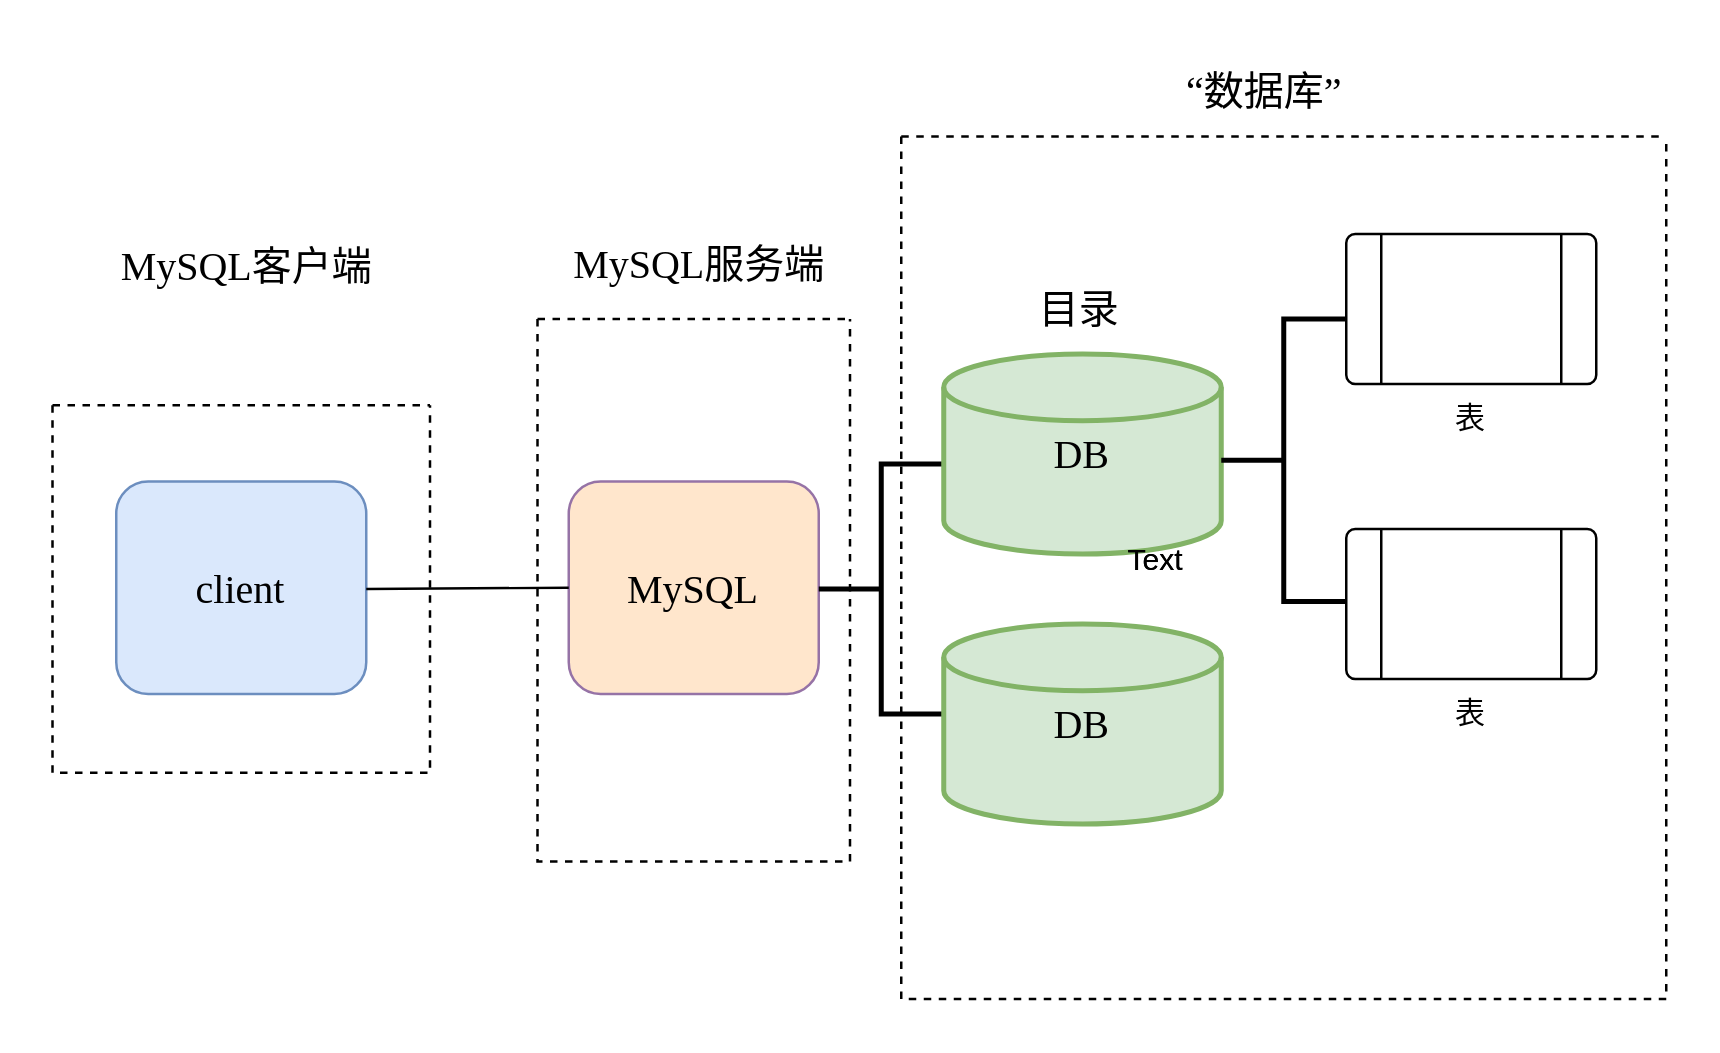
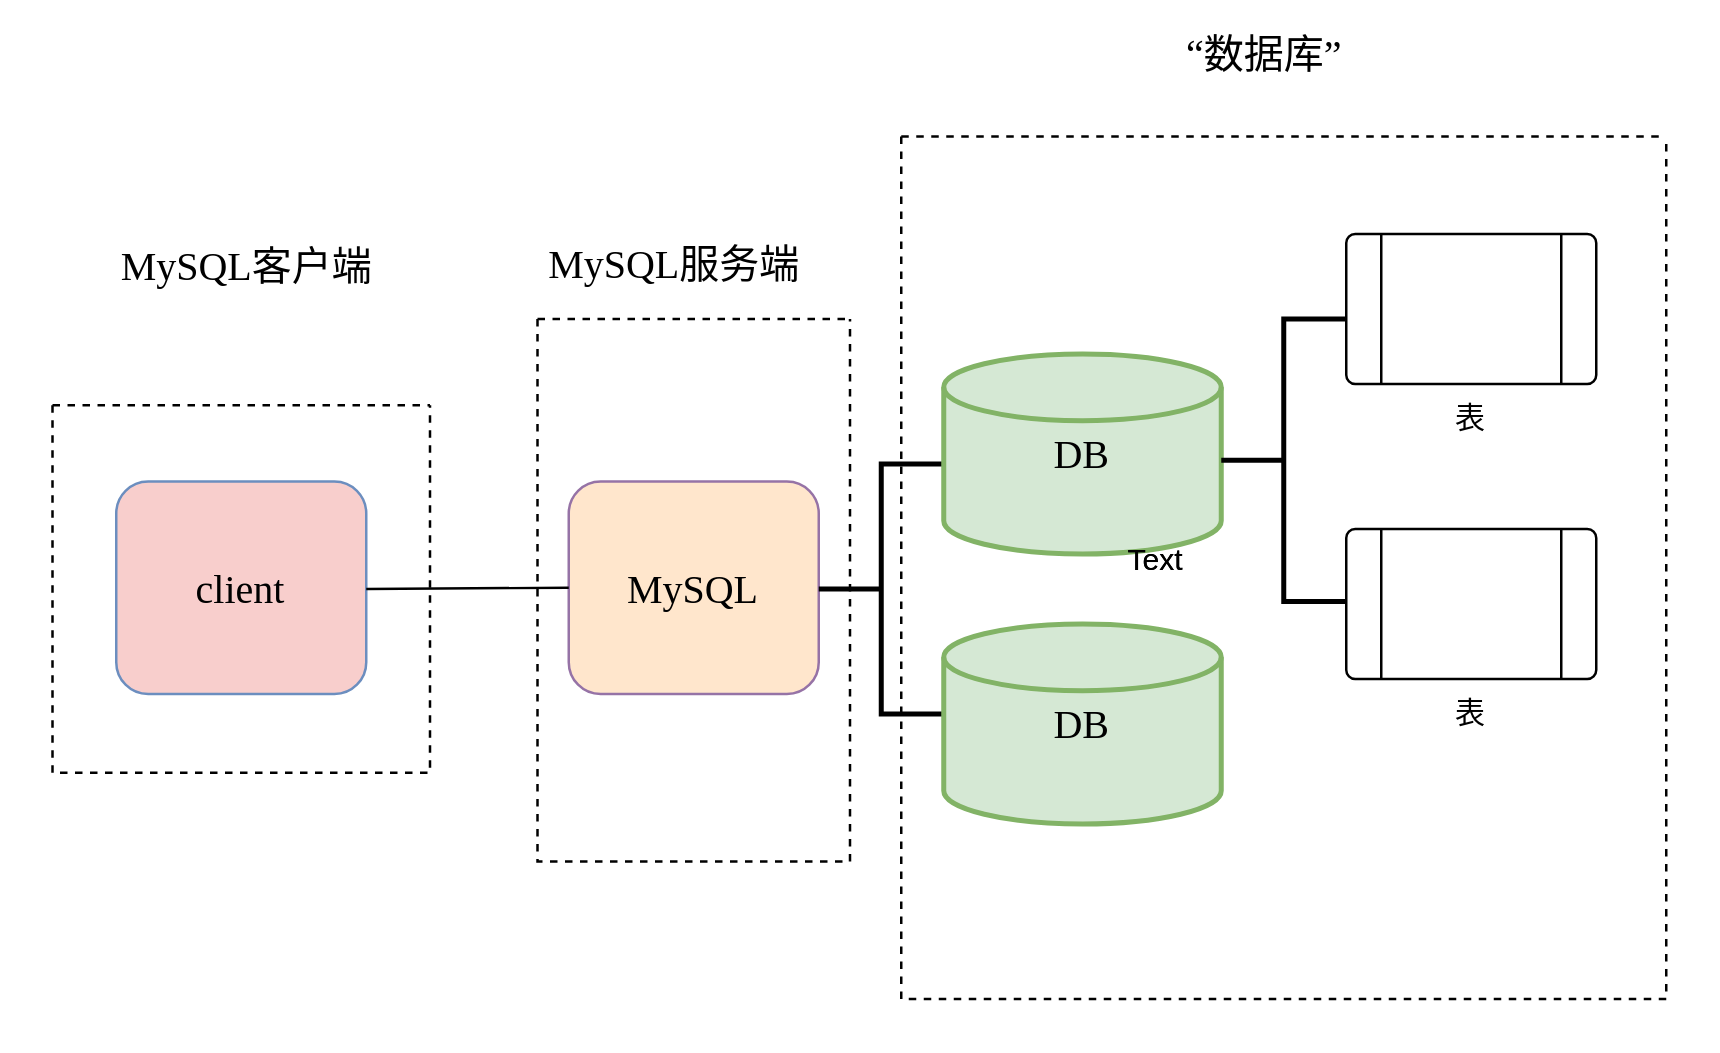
  <mxCell id="0" />
  <mxCell id="1" parent="0" />
- <mxCell id="2" value="&lt;font style=&quot;font-size: 16px;&quot; face=&quot;Comic Sans MS&quot;&gt;client&lt;/font&gt;" style="rounded=1;whiteSpace=wrap;html=1;fillColor=#dae8fc;strokeColor=#6c8ebf;" vertex="1" parent="1"><mxGeometry x="46" y="192" width="100" height="85" as="geometry" /></mxCell>
+ <mxCell id="2" value="&lt;font style=&quot;font-size: 16px;&quot; face=&quot;Comic Sans MS&quot;&gt;client&lt;/font&gt;" style="rounded=1;whiteSpace=wrap;html=1;fillColor=#f8cecc;strokeColor=#6c8ebf;" vertex="1" parent="1"><mxGeometry x="46" y="192" width="100" height="85" as="geometry" /></mxCell>
  <mxCell id="3" value="&lt;font style=&quot;font-size: 16px;&quot; face=&quot;Comic Sans MS&quot;&gt;MySQL&lt;/font&gt;" style="rounded=1;whiteSpace=wrap;html=1;fillColor=#ffe6cc;strokeColor=#9673a6;" vertex="1" parent="1"><mxGeometry x="227" y="192" width="100" height="85" as="geometry" /></mxCell>
  <mxCell id="4" value="" style="strokeWidth=2;html=1;shape=mxgraph.flowchart.annotation_2;align=left;labelPosition=right;pointerEvents=1;" vertex="1" parent="1"><mxGeometry x="327" y="185" width="50" height="100" as="geometry" /></mxCell>
  <mxCell id="5" value="&lt;font style=&quot;font-size: 16px;&quot; face=&quot;Comic Sans MS&quot;&gt;DB&lt;/font&gt;" style="strokeWidth=2;html=1;shape=mxgraph.flowchart.database;whiteSpace=wrap;fillColor=#d5e8d4;strokeColor=#82b366;" vertex="1" parent="1"><mxGeometry x="377" y="141" width="111" height="80" as="geometry" /></mxCell>
  <mxCell id="6" value="&lt;font face=&quot;Comic Sans MS&quot; style=&quot;font-size: 16px;&quot;&gt;DB&lt;/font&gt;" style="strokeWidth=2;html=1;shape=mxgraph.flowchart.database;whiteSpace=wrap;fillColor=#d5e8d4;strokeColor=#82b366;" vertex="1" parent="1"><mxGeometry x="377" y="249" width="111" height="80" as="geometry" /></mxCell>
  <mxCell id="7" value="表" style="verticalLabelPosition=bottom;verticalAlign=top;html=1;shape=process;whiteSpace=wrap;rounded=1;size=0.14;arcSize=6;" vertex="1" parent="1"><mxGeometry x="538" y="93" width="100" height="60" as="geometry" /></mxCell>
  <mxCell id="8" value="" style="strokeWidth=2;html=1;shape=mxgraph.flowchart.annotation_2;align=left;labelPosition=right;pointerEvents=1;" vertex="1" parent="1"><mxGeometry x="488" y="127" width="50" height="113" as="geometry" /></mxCell>
  <mxCell id="9" value="表" style="verticalLabelPosition=bottom;verticalAlign=top;html=1;shape=process;whiteSpace=wrap;rounded=1;size=0.14;arcSize=6;" vertex="1" parent="1"><mxGeometry x="538" y="211" width="100" height="60" as="geometry" /></mxCell>
  <mxCell id="10" value="" style="endArrow=none;html=1;rounded=0;entryX=0;entryY=0.5;entryDx=0;entryDy=0;" edge="1" parent="1" target="3"><mxGeometry width="50" height="50" relative="1" as="geometry"><mxPoint x="146" y="235" as="sourcePoint" /><mxPoint x="196" y="185" as="targetPoint" /></mxGeometry></mxCell>
  <mxCell id="11" value="" style="swimlane;startSize=0;dashed=1;movable=0;resizable=0;rotatable=0;deletable=0;editable=0;locked=1;connectable=0;" vertex="1" parent="1"><mxGeometry x="360" y="54" width="306" height="345" as="geometry"><mxRectangle x="406" y="107" width="50" height="44" as="alternateBounds" /></mxGeometry></mxCell>
  <mxCell id="12" value="" style="swimlane;startSize=0;dashed=1;movable=0;resizable=0;rotatable=0;deletable=0;editable=0;locked=1;connectable=0;" vertex="1" parent="1"><mxGeometry x="20.5" y="161.5" width="151" height="147" as="geometry"><mxRectangle x="32" y="282" width="50" height="44" as="alternateBounds" /></mxGeometry></mxCell>
  <mxCell id="13" value="" style="swimlane;startSize=0;dashed=1;movable=0;resizable=0;rotatable=0;deletable=0;editable=0;locked=1;connectable=0;" vertex="1" parent="1"><mxGeometry x="214.5" y="127" width="125" height="217" as="geometry" /></mxCell>
  <mxCell id="14" value="Text" style="text;strokeColor=none;align=center;fillColor=none;html=1;verticalAlign=middle;whiteSpace=wrap;rounded=0;" vertex="1" parent="1"><mxGeometry x="432" y="209" width="60" height="30" as="geometry" /></mxCell>
  <mxCell id="15" value="Text" style="text;strokeColor=none;align=center;fillColor=none;html=1;verticalAlign=middle;whiteSpace=wrap;rounded=0;" vertex="1" parent="1"><mxGeometry x="432" y="209" width="60" height="30" as="geometry" /></mxCell>
  <mxCell id="16" value="&lt;font style=&quot;font-size: 16px;&quot; face=&quot;Comic Sans MS&quot;&gt;MySQL客户端&lt;/font&gt;" style="text;html=1;align=center;verticalAlign=middle;resizable=0;points=[];autosize=1;strokeColor=none;fillColor=none;" vertex="1" parent="1"><mxGeometry x="37" y="90" width="122" height="31" as="geometry" /></mxCell>
- <mxCell id="17" value="&lt;font style=&quot;font-size: 16px;&quot; face=&quot;Comic Sans MS&quot;&gt;MySQL服务端&lt;/font&gt;" style="text;html=1;align=center;verticalAlign=middle;resizable=0;points=[];autosize=1;strokeColor=none;fillColor=none;" vertex="1" parent="1"><mxGeometry x="217.5" y="89" width="122" height="31" as="geometry" /></mxCell>
- <mxCell id="18" value="&lt;font face=&quot;Comic Sans MS&quot;&gt;&lt;span style=&quot;font-size: 16px;&quot;&gt;“数据库”&lt;/span&gt;&lt;/font&gt;" style="text;html=1;align=center;verticalAlign=middle;resizable=0;points=[];autosize=1;strokeColor=none;fillColor=none;" vertex="1" parent="1"><mxGeometry x="465" y="20" width="79" height="31" as="geometry" /></mxCell>
- <mxCell id="19" value="&lt;font style=&quot;font-size: 16px;&quot; face=&quot;Comic Sans MS&quot;&gt;目录&lt;/font&gt;" style="text;html=1;align=center;verticalAlign=middle;resizable=0;points=[];autosize=1;strokeColor=none;fillColor=none;" vertex="1" parent="1"><mxGeometry x="406" y="107.5" width="50" height="31" as="geometry" /></mxCell>
+ <mxCell id="17" value="&lt;font style=&quot;font-size: 16px;&quot; face=&quot;Comic Sans MS&quot;&gt;MySQL服务端&lt;/font&gt;" style="text;html=1;align=center;verticalAlign=middle;resizable=0;points=[];autosize=1;strokeColor=none;fillColor=none;" vertex="1" parent="1"><mxGeometry x="207.5" y="89" width="122" height="31" as="geometry" /></mxCell>
+ <mxCell id="18" value="&lt;font face=&quot;Comic Sans MS&quot;&gt;&lt;span style=&quot;font-size: 16px;&quot;&gt;“数据库”&lt;/span&gt;&lt;/font&gt;" style="text;html=1;align=center;verticalAlign=middle;resizable=0;points=[];autosize=1;strokeColor=none;fillColor=none;" vertex="1" parent="1"><mxGeometry x="465" y="5" width="79" height="31" as="geometry" /></mxCell>
